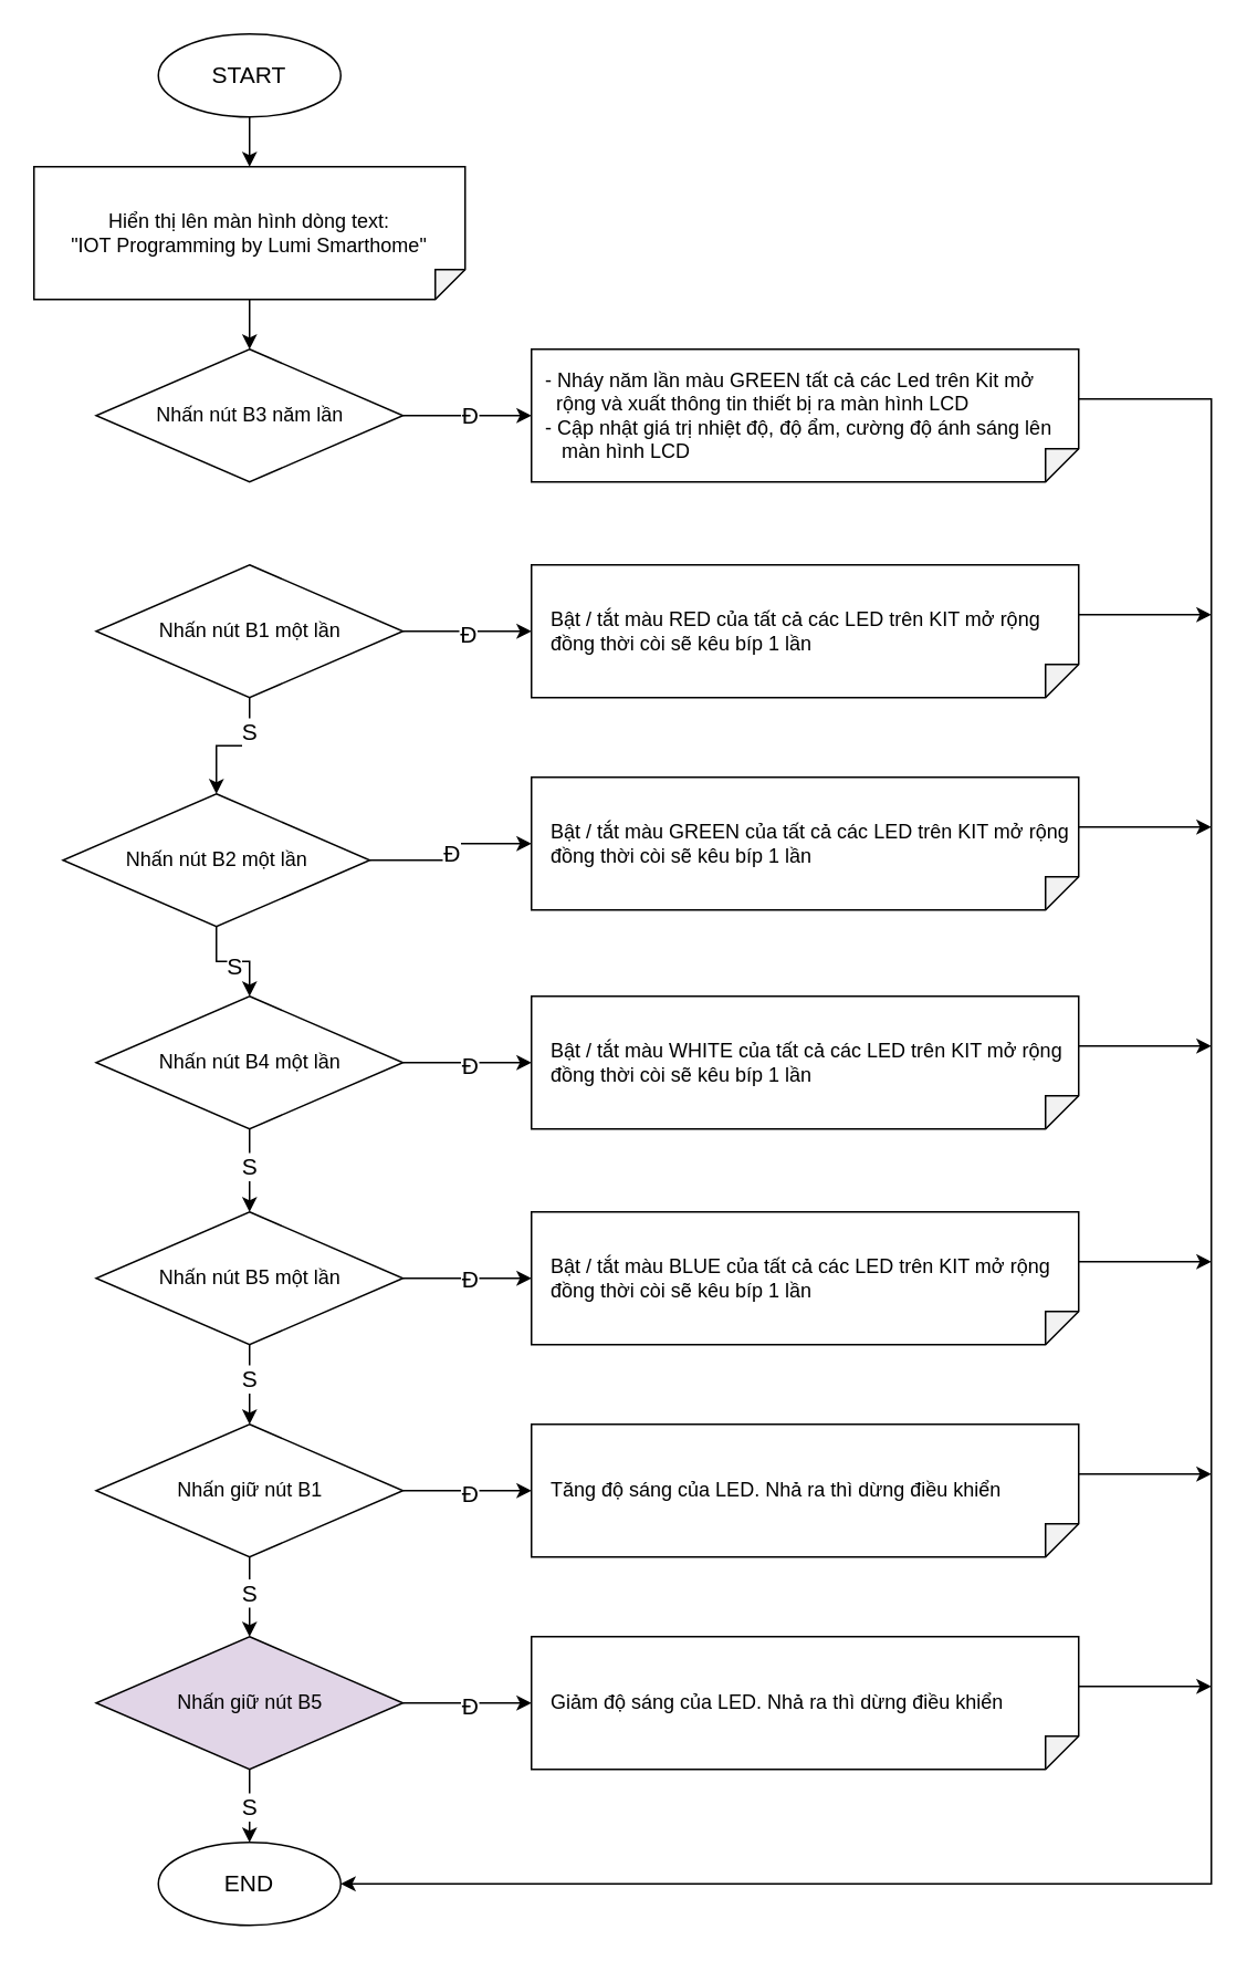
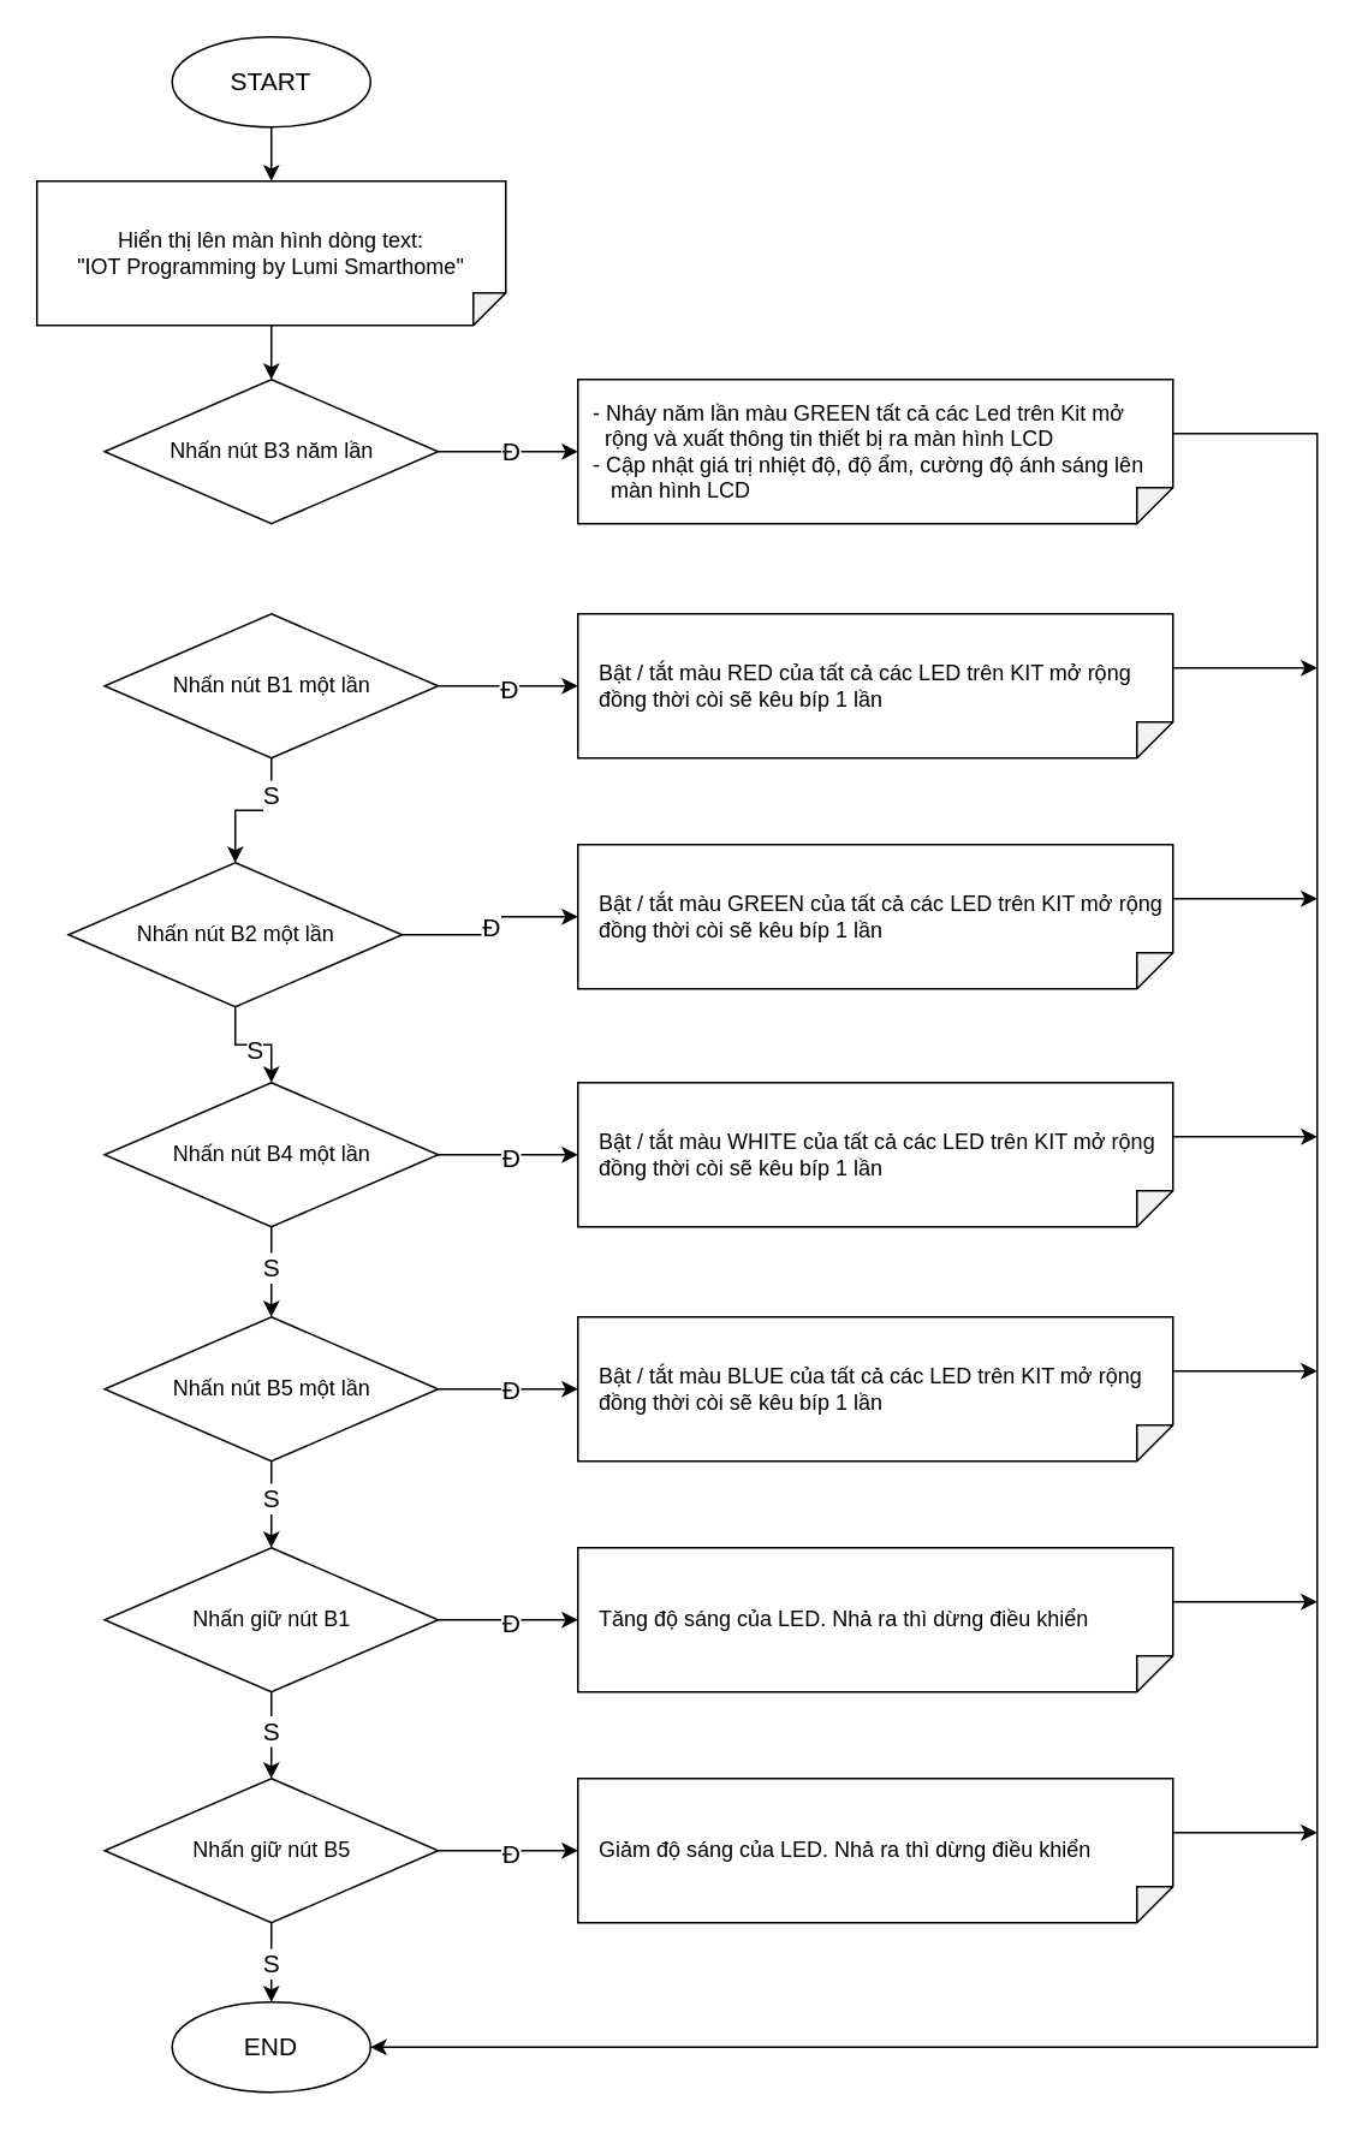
  <mxCell id="0" />
  <mxCell id="1" parent="0" />
  <mxCell id="2" value="&lt;font style=&quot;font-size: 14px;&quot;&gt;START&lt;/font&gt;" style="ellipse;whiteSpace=wrap;html=1;" parent="1" vertex="1"><mxGeometry x="95" y="20" width="110" height="50" as="geometry" /></mxCell>
  <mxCell id="3" value="Nhấn nút B3 năm lần" style="rhombus;whiteSpace=wrap;html=1;" vertex="1" parent="1"><mxGeometry x="57.5" y="210" width="185" height="80" as="geometry" /></mxCell>
  <mxCell id="4" value="" style="edgeStyle=orthogonalEdgeStyle;rounded=0;orthogonalLoop=1;jettySize=auto;html=1;" edge="1" parent="1" source="5" target="9"><mxGeometry relative="1" as="geometry" /></mxCell>
  <mxCell id="5" value="Nhấn nút B1 một lần" style="rhombus;whiteSpace=wrap;html=1;" vertex="1" parent="1"><mxGeometry x="57.5" y="340" width="185" height="80" as="geometry" /></mxCell>
  <mxCell id="6" value="&lt;font style=&quot;font-size: 14px;&quot;&gt;S&lt;/font&gt;" style="edgeLabel;html=1;align=center;verticalAlign=middle;resizable=0;points=[];" vertex="1" connectable="0" parent="1"><mxGeometry x="149" y="440" as="geometry" /></mxCell>
  <mxCell id="7" style="edgeStyle=orthogonalEdgeStyle;rounded=0;orthogonalLoop=1;jettySize=auto;html=1;exitX=0.5;exitY=1;exitDx=0;exitDy=0;entryX=0.5;entryY=0;entryDx=0;entryDy=0;" edge="1" parent="1" source="9" target="12"><mxGeometry relative="1" as="geometry" /></mxCell>
  <mxCell id="8" value="&lt;font style=&quot;font-size: 14px;&quot;&gt;S&lt;/font&gt;" style="edgeLabel;html=1;align=center;verticalAlign=middle;resizable=0;points=[];" vertex="1" connectable="0" parent="7"><mxGeometry x="-0.038" y="-2" relative="1" as="geometry"><mxPoint x="1" as="offset" /></mxGeometry></mxCell>
  <mxCell id="9" value="Nhấn nút B2 một lần" style="rhombus;whiteSpace=wrap;html=1;" vertex="1" parent="1"><mxGeometry x="37.5" y="478" width="185" height="80" as="geometry" /></mxCell>
  <mxCell id="10" style="edgeStyle=orthogonalEdgeStyle;rounded=0;orthogonalLoop=1;jettySize=auto;html=1;exitX=0.5;exitY=1;exitDx=0;exitDy=0;entryX=0.5;entryY=0;entryDx=0;entryDy=0;" edge="1" parent="1" source="12" target="14"><mxGeometry relative="1" as="geometry" /></mxCell>
  <mxCell id="11" value="&lt;font style=&quot;font-size: 14px;&quot;&gt;S&lt;/font&gt;" style="edgeLabel;html=1;align=center;verticalAlign=middle;resizable=0;points=[];" vertex="1" connectable="0" parent="10"><mxGeometry x="-0.12" relative="1" as="geometry"><mxPoint x="-1" as="offset" /></mxGeometry></mxCell>
  <mxCell id="12" value="Nhấn nút B4 một lần" style="rhombus;whiteSpace=wrap;html=1;" vertex="1" parent="1"><mxGeometry x="57.5" y="600" width="185" height="80" as="geometry" /></mxCell>
  <mxCell id="13" value="" style="edgeStyle=orthogonalEdgeStyle;rounded=0;orthogonalLoop=1;jettySize=auto;html=1;" edge="1" parent="1" source="14" target="18"><mxGeometry relative="1" as="geometry" /></mxCell>
  <mxCell id="14" value="Nhấn nút B5 một lần" style="rhombus;whiteSpace=wrap;html=1;" vertex="1" parent="1"><mxGeometry x="57.5" y="730" width="185" height="80" as="geometry" /></mxCell>
  <mxCell id="15" value="&lt;font style=&quot;font-size: 14px;&quot;&gt;S&lt;/font&gt;" style="edgeLabel;html=1;align=center;verticalAlign=middle;resizable=0;points=[];" vertex="1" connectable="0" parent="1"><mxGeometry x="149" y="830" as="geometry" /></mxCell>
  <mxCell id="16" style="edgeStyle=orthogonalEdgeStyle;rounded=0;orthogonalLoop=1;jettySize=auto;html=1;exitX=0.5;exitY=1;exitDx=0;exitDy=0;entryX=0.5;entryY=0;entryDx=0;entryDy=0;" edge="1" parent="1" source="18" target="21"><mxGeometry relative="1" as="geometry" /></mxCell>
  <mxCell id="17" value="&lt;font style=&quot;font-size: 14px;&quot;&gt;S&lt;/font&gt;" style="edgeLabel;html=1;align=center;verticalAlign=middle;resizable=0;points=[];" vertex="1" connectable="0" parent="16"><mxGeometry x="-0.125" relative="1" as="geometry"><mxPoint x="-1" as="offset" /></mxGeometry></mxCell>
  <mxCell id="18" value="Nhấn giữ nút B1" style="rhombus;whiteSpace=wrap;html=1;" vertex="1" parent="1"><mxGeometry x="57.5" y="858" width="185" height="80" as="geometry" /></mxCell>
  <mxCell id="19" style="edgeStyle=orthogonalEdgeStyle;rounded=0;orthogonalLoop=1;jettySize=auto;html=1;exitX=0.5;exitY=1;exitDx=0;exitDy=0;entryX=0.5;entryY=0;entryDx=0;entryDy=0;" edge="1" parent="1" source="21" target="23"><mxGeometry relative="1" as="geometry" /></mxCell>
  <mxCell id="20" value="&lt;font style=&quot;font-size: 14px;&quot;&gt;S&lt;/font&gt;" style="edgeLabel;html=1;align=center;verticalAlign=middle;resizable=0;points=[];" vertex="1" connectable="0" parent="19"><mxGeometry y="2" relative="1" as="geometry"><mxPoint x="-3" as="offset" /></mxGeometry></mxCell>
- <mxCell id="21" value="Nhấn giữ nút B5" style="rhombus;whiteSpace=wrap;html=1;fillColor=#e1d5e7;" vertex="1" parent="1"><mxGeometry x="57.5" y="986" width="185" height="80" as="geometry" /></mxCell>
+ <mxCell id="21" value="Nhấn giữ nút B5" style="rhombus;whiteSpace=wrap;html=1;" vertex="1" parent="1"><mxGeometry x="57.5" y="986" width="185" height="80" as="geometry" /></mxCell>
  <mxCell id="22" value="Hiển thị lên màn hình dòng text:&lt;br&gt;&quot;IOT Programming by Lumi Smarthome&quot;" style="shape=note;whiteSpace=wrap;html=1;backgroundOutline=1;darkOpacity=0.05;direction=south;size=18;" vertex="1" parent="1"><mxGeometry x="20" y="100" width="260" height="80" as="geometry" /></mxCell>
  <mxCell id="23" value="&lt;font style=&quot;font-size: 14px;&quot;&gt;END&lt;/font&gt;" style="ellipse;whiteSpace=wrap;html=1;" vertex="1" parent="1"><mxGeometry x="95" y="1110" width="110" height="50" as="geometry" /></mxCell>
  <mxCell id="24" style="edgeStyle=orthogonalEdgeStyle;rounded=0;orthogonalLoop=1;jettySize=auto;html=1;exitX=0;exitY=0;exitDx=30;exitDy=0;exitPerimeter=0;entryX=1;entryY=0.5;entryDx=0;entryDy=0;" edge="1" parent="1" source="25" target="23"><mxGeometry relative="1" as="geometry"><mxPoint x="500" y="310" as="targetPoint" /><Array as="points"><mxPoint x="730" y="240" /><mxPoint x="730" y="1135" /></Array></mxGeometry></mxCell>
  <mxCell id="25" value="&amp;nbsp; - Nháy năm lần màu GREEN tất cả các Led trên Kit mở&amp;nbsp; &amp;nbsp; &amp;nbsp; &amp;nbsp; &amp;nbsp; &amp;nbsp; rộng và xuất thông tin thiết bị ra màn hình LCD&lt;br style=&quot;&quot;&gt;&lt;span style=&quot;background-color: initial;&quot;&gt;&amp;nbsp; - Cập nhật giá trị nhiệt độ, độ ẩm, cường độ ánh sáng lên&amp;nbsp; &amp;nbsp; &amp;nbsp; &amp;nbsp; &amp;nbsp;màn hình LCD&lt;/span&gt;" style="shape=note;whiteSpace=wrap;html=1;backgroundOutline=1;darkOpacity=0.05;direction=south;align=left;size=20;" vertex="1" parent="1"><mxGeometry x="320" y="210" width="330" height="80" as="geometry" /></mxCell>
  <mxCell id="26" style="edgeStyle=orthogonalEdgeStyle;rounded=0;orthogonalLoop=1;jettySize=auto;html=1;exitX=0;exitY=0;exitDx=30;exitDy=0;exitPerimeter=0;" edge="1" parent="1" source="27"><mxGeometry relative="1" as="geometry"><mxPoint x="730" y="888" as="targetPoint" /></mxGeometry></mxCell>
  <mxCell id="27" value="&amp;nbsp; &amp;nbsp;Tăng độ sáng của LED. Nhả ra thì dừng điều khiển" style="shape=note;whiteSpace=wrap;html=1;backgroundOutline=1;darkOpacity=0.05;direction=south;align=left;size=20;" vertex="1" parent="1"><mxGeometry x="320" y="858" width="330" height="80" as="geometry" /></mxCell>
  <mxCell id="28" style="edgeStyle=orthogonalEdgeStyle;rounded=0;orthogonalLoop=1;jettySize=auto;html=1;exitX=0;exitY=0;exitDx=30;exitDy=0;exitPerimeter=0;" edge="1" parent="1" source="29"><mxGeometry relative="1" as="geometry"><mxPoint x="730" y="760" as="targetPoint" /></mxGeometry></mxCell>
  <mxCell id="29" value="&amp;nbsp; &amp;nbsp;Bật / tắt màu BLUE của tất cả các LED trên KIT mở rộng&amp;nbsp; &amp;nbsp; &amp;nbsp; &amp;nbsp; &amp;nbsp;đồng thời còi sẽ kêu bíp 1 lần" style="shape=note;whiteSpace=wrap;html=1;backgroundOutline=1;darkOpacity=0.05;direction=south;align=left;size=20;" vertex="1" parent="1"><mxGeometry x="320" y="730" width="330" height="80" as="geometry" /></mxCell>
  <mxCell id="30" style="edgeStyle=orthogonalEdgeStyle;rounded=0;orthogonalLoop=1;jettySize=auto;html=1;exitX=0;exitY=0;exitDx=30;exitDy=0;exitPerimeter=0;" edge="1" parent="1" source="31"><mxGeometry relative="1" as="geometry"><mxPoint x="730" y="630" as="targetPoint" /></mxGeometry></mxCell>
  <mxCell id="31" value="&amp;nbsp; &amp;nbsp;Bật / tắt màu WHITE của tất cả các LED trên KIT mở rộng&amp;nbsp; &amp;nbsp; &amp;nbsp;đồng thời còi sẽ kêu bíp 1 lần" style="shape=note;whiteSpace=wrap;html=1;backgroundOutline=1;darkOpacity=0.05;direction=south;align=left;size=20;" vertex="1" parent="1"><mxGeometry x="320" y="600" width="330" height="80" as="geometry" /></mxCell>
  <mxCell id="32" style="edgeStyle=orthogonalEdgeStyle;rounded=0;orthogonalLoop=1;jettySize=auto;html=1;exitX=0;exitY=0;exitDx=30;exitDy=0;exitPerimeter=0;" edge="1" parent="1" source="33"><mxGeometry relative="1" as="geometry"><mxPoint x="730" y="498" as="targetPoint" /></mxGeometry></mxCell>
  <mxCell id="33" value="&amp;nbsp; &amp;nbsp;Bật / tắt màu GREEN của tất cả các LED trên KIT mở rộng&amp;nbsp; &amp;nbsp; &amp;nbsp;đồng thời còi sẽ kêu bíp 1 lần" style="shape=note;whiteSpace=wrap;html=1;backgroundOutline=1;darkOpacity=0.05;direction=south;align=left;size=20;" vertex="1" parent="1"><mxGeometry x="320" y="468" width="330" height="80" as="geometry" /></mxCell>
  <mxCell id="34" style="edgeStyle=orthogonalEdgeStyle;rounded=0;orthogonalLoop=1;jettySize=auto;html=1;exitX=0;exitY=0;exitDx=30;exitDy=0;exitPerimeter=0;" edge="1" parent="1" source="35"><mxGeometry relative="1" as="geometry"><mxPoint x="730" y="370" as="targetPoint" /></mxGeometry></mxCell>
  <mxCell id="35" value="&lt;div&gt;&amp;nbsp; &amp;nbsp;Bật / tắt màu RED của tất cả các LED trên KIT mở rộng&amp;nbsp; &amp;nbsp; &amp;nbsp; &amp;nbsp; &amp;nbsp;đồng thời còi sẽ kêu bíp 1 lần&lt;/div&gt;" style="shape=note;whiteSpace=wrap;html=1;backgroundOutline=1;darkOpacity=0.05;direction=south;align=left;size=20;" vertex="1" parent="1"><mxGeometry x="320" y="340" width="330" height="80" as="geometry" /></mxCell>
  <mxCell id="36" style="edgeStyle=orthogonalEdgeStyle;rounded=0;orthogonalLoop=1;jettySize=auto;html=1;exitX=0;exitY=0;exitDx=30;exitDy=0;exitPerimeter=0;" edge="1" parent="1" source="37"><mxGeometry relative="1" as="geometry"><mxPoint x="730" y="1016" as="targetPoint" /></mxGeometry></mxCell>
  <mxCell id="37" value="&amp;nbsp; &amp;nbsp;Giảm độ sáng của LED. Nhả ra thì dừng điều khiển" style="shape=note;whiteSpace=wrap;html=1;backgroundOutline=1;darkOpacity=0.05;direction=south;align=left;size=20;" vertex="1" parent="1"><mxGeometry x="320" y="986" width="330" height="80" as="geometry" /></mxCell>
  <mxCell id="38" style="edgeStyle=orthogonalEdgeStyle;rounded=0;orthogonalLoop=1;jettySize=auto;html=1;exitX=0.5;exitY=1;exitDx=0;exitDy=0;entryX=0;entryY=0.5;entryDx=0;entryDy=0;entryPerimeter=0;" edge="1" parent="1" source="2" target="22"><mxGeometry relative="1" as="geometry" /></mxCell>
  <mxCell id="39" value="" style="endArrow=classic;html=1;rounded=0;" edge="1" parent="1"><mxGeometry width="50" height="50" relative="1" as="geometry"><mxPoint x="150" y="180" as="sourcePoint" /><mxPoint x="150" y="210" as="targetPoint" /></mxGeometry></mxCell>
  <mxCell id="40" style="edgeStyle=orthogonalEdgeStyle;rounded=0;orthogonalLoop=1;jettySize=auto;html=1;exitX=1;exitY=0.5;exitDx=0;exitDy=0;entryX=0.5;entryY=1;entryDx=0;entryDy=0;entryPerimeter=0;" edge="1" parent="1" source="3" target="25"><mxGeometry relative="1" as="geometry" /></mxCell>
  <mxCell id="41" value="&lt;span style=&quot;font-size: 14px;&quot;&gt;Đ&lt;/span&gt;" style="edgeLabel;html=1;align=center;verticalAlign=middle;resizable=0;points=[];" vertex="1" connectable="0" parent="40"><mxGeometry x="-0.006" y="1" relative="1" as="geometry"><mxPoint x="1" as="offset" /></mxGeometry></mxCell>
  <mxCell id="42" style="edgeStyle=orthogonalEdgeStyle;rounded=0;orthogonalLoop=1;jettySize=auto;html=1;exitX=1;exitY=0.5;exitDx=0;exitDy=0;entryX=0.5;entryY=1;entryDx=0;entryDy=0;entryPerimeter=0;" edge="1" parent="1" source="5" target="35"><mxGeometry relative="1" as="geometry" /></mxCell>
  <mxCell id="43" value="&lt;span style=&quot;font-size: 14px;&quot;&gt;Đ&lt;/span&gt;" style="edgeLabel;html=1;align=center;verticalAlign=middle;resizable=0;points=[];" vertex="1" connectable="0" parent="42"><mxGeometry x="-0.032" y="-1" relative="1" as="geometry"><mxPoint x="1" as="offset" /></mxGeometry></mxCell>
  <mxCell id="44" style="edgeStyle=orthogonalEdgeStyle;rounded=0;orthogonalLoop=1;jettySize=auto;html=1;exitX=1;exitY=0.5;exitDx=0;exitDy=0;entryX=0.5;entryY=1;entryDx=0;entryDy=0;entryPerimeter=0;" edge="1" parent="1" source="9" target="33"><mxGeometry relative="1" as="geometry" /></mxCell>
  <mxCell id="45" value="&lt;span style=&quot;font-size: 14px;&quot;&gt;Đ&lt;/span&gt;" style="edgeLabel;html=1;align=center;verticalAlign=middle;resizable=0;points=[];" vertex="1" connectable="0" parent="44"><mxGeometry x="-0.006" y="1" relative="1" as="geometry"><mxPoint x="1" as="offset" /></mxGeometry></mxCell>
  <mxCell id="46" style="edgeStyle=orthogonalEdgeStyle;rounded=0;orthogonalLoop=1;jettySize=auto;html=1;exitX=1;exitY=0.5;exitDx=0;exitDy=0;entryX=0.5;entryY=1;entryDx=0;entryDy=0;entryPerimeter=0;" edge="1" parent="1" source="12" target="31"><mxGeometry relative="1" as="geometry" /></mxCell>
  <mxCell id="47" value="&lt;font style=&quot;font-size: 14px;&quot;&gt;Đ&lt;/font&gt;" style="edgeLabel;html=1;align=center;verticalAlign=middle;resizable=0;points=[];" vertex="1" connectable="0" parent="46"><mxGeometry x="-0.006" y="-1" relative="1" as="geometry"><mxPoint x="1" as="offset" /></mxGeometry></mxCell>
  <mxCell id="48" style="edgeStyle=orthogonalEdgeStyle;rounded=0;orthogonalLoop=1;jettySize=auto;html=1;exitX=1;exitY=0.5;exitDx=0;exitDy=0;entryX=0.5;entryY=1;entryDx=0;entryDy=0;entryPerimeter=0;" edge="1" parent="1" source="14" target="29"><mxGeometry relative="1" as="geometry" /></mxCell>
  <mxCell id="49" value="&lt;font style=&quot;font-size: 14px;&quot;&gt;Đ&lt;/font&gt;" style="edgeLabel;html=1;align=center;verticalAlign=middle;resizable=0;points=[];" vertex="1" connectable="0" parent="48"><mxGeometry x="-0.006" relative="1" as="geometry"><mxPoint x="1" as="offset" /></mxGeometry></mxCell>
  <mxCell id="50" style="edgeStyle=orthogonalEdgeStyle;rounded=0;orthogonalLoop=1;jettySize=auto;html=1;exitX=1;exitY=0.5;exitDx=0;exitDy=0;entryX=0.5;entryY=1;entryDx=0;entryDy=0;entryPerimeter=0;" edge="1" parent="1" source="18" target="27"><mxGeometry relative="1" as="geometry" /></mxCell>
  <mxCell id="51" value="&lt;span style=&quot;font-size: 14px;&quot;&gt;Đ&lt;/span&gt;" style="edgeLabel;html=1;align=center;verticalAlign=middle;resizable=0;points=[];" vertex="1" connectable="0" parent="50"><mxGeometry x="-0.006" y="-1" relative="1" as="geometry"><mxPoint x="1" as="offset" /></mxGeometry></mxCell>
  <mxCell id="52" style="edgeStyle=orthogonalEdgeStyle;rounded=0;orthogonalLoop=1;jettySize=auto;html=1;exitX=1;exitY=0.5;exitDx=0;exitDy=0;entryX=0.5;entryY=1;entryDx=0;entryDy=0;entryPerimeter=0;" edge="1" parent="1" source="21" target="37"><mxGeometry relative="1" as="geometry" /></mxCell>
  <mxCell id="53" value="&lt;span style=&quot;font-size: 14px;&quot;&gt;Đ&lt;/span&gt;" style="edgeLabel;html=1;align=center;verticalAlign=middle;resizable=0;points=[];" vertex="1" connectable="0" parent="52"><mxGeometry x="0.045" y="-1" relative="1" as="geometry"><mxPoint as="offset" /></mxGeometry></mxCell>
